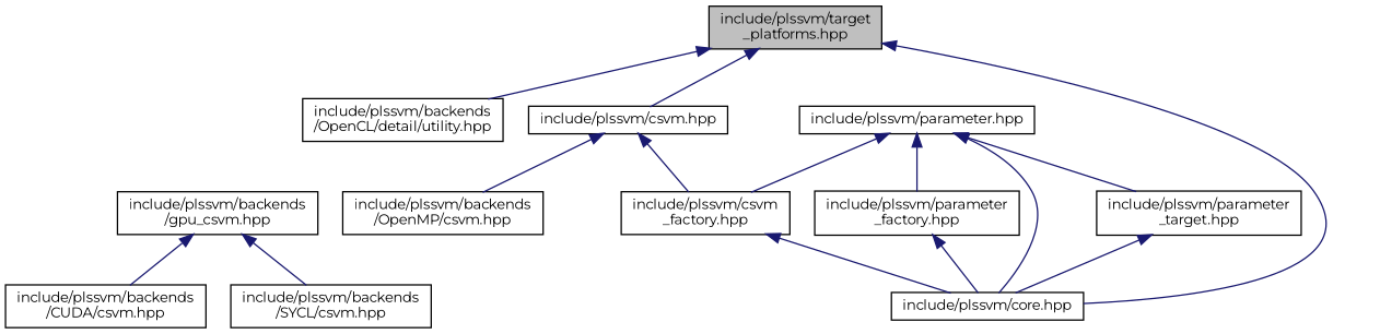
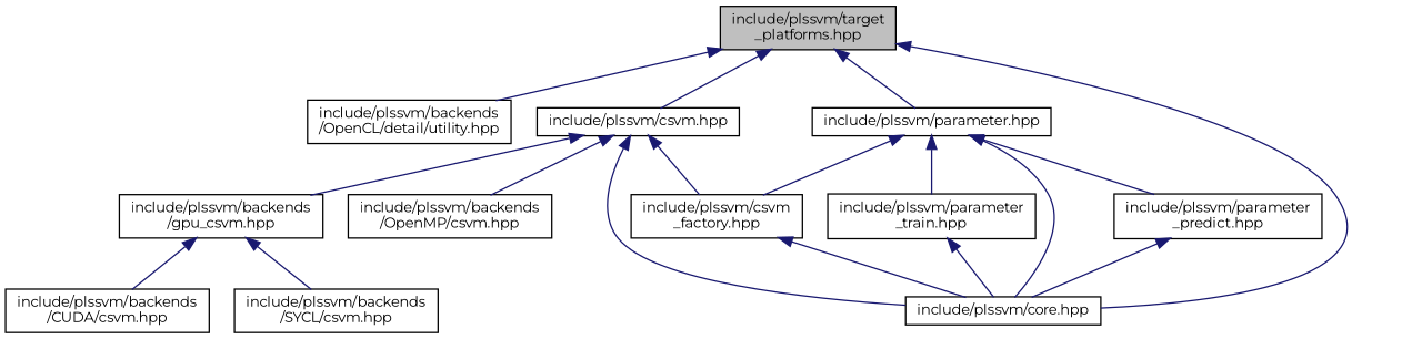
  digraph {
    fontname=Montserrat
    node [color=black fillcolor=white fontname=Montserrat fontsize=10 shape=record style=filled]
    edge [color=midnightblue dir=back fontname=Montserrat fontsize=10 labelfontname=Helvetica labelfontsize=10 style=solid]
    n1 [fillcolor=grey75 fontcolor=black height=0.2 label="include/plssvm/target\l_platforms.hpp" width=0.4]
    n2 [height=0.2 label="include/plssvm/backends\l/OpenCL/detail/utility.hpp" width=0.4]
    n3 [height=0.2 label="include/plssvm/core.hpp" width=0.4]
    n4 [height=0.2 label="include/plssvm/csvm.hpp" width=0.4]
    n5 [height=0.2 label="include/plssvm/parameter.hpp" width=0.4]
    n6 [height=0.2 label="include/plssvm/backends\l/OpenMP/csvm.hpp" width=0.4]
    n7 [height=0.2 label="include/plssvm/backends\l/gpu_csvm.hpp" width=0.4]
    n8 [height=0.2 label="include/plssvm/csvm\l_factory.hpp" width=0.4]
-   n9 [height=0.2 label="include/plssvm/parameter\l_target.hpp" width=0.4]
-   n10 [height=0.2 label="include/plssvm/parameter\l_factory.hpp" width=0.4]
+   n9 [height=0.2 label="include/plssvm/parameter\l_predict.hpp" width=0.4]
+   n10 [height=0.2 label="include/plssvm/parameter\l_train.hpp" width=0.4]
    n11 [height=0.2 label="include/plssvm/backends\l/CUDA/csvm.hpp" width=0.4]
    n12 [height=0.2 label="include/plssvm/backends\l/SYCL/csvm.hpp" width=0.4]
    n1 -> n2
    n1 -> n3
    n1 -> n4
+   n1 -> n5
+   n4 -> n3
    n4 -> n6
+   n4 -> n7
    n4 -> n8
    n5 -> n3
    n5 -> n8
    n5 -> n9
    n5 -> n10
    n7 -> n11
    n7 -> n12
    n8 -> n3
    n9 -> n3
    n10 -> n3
  }
